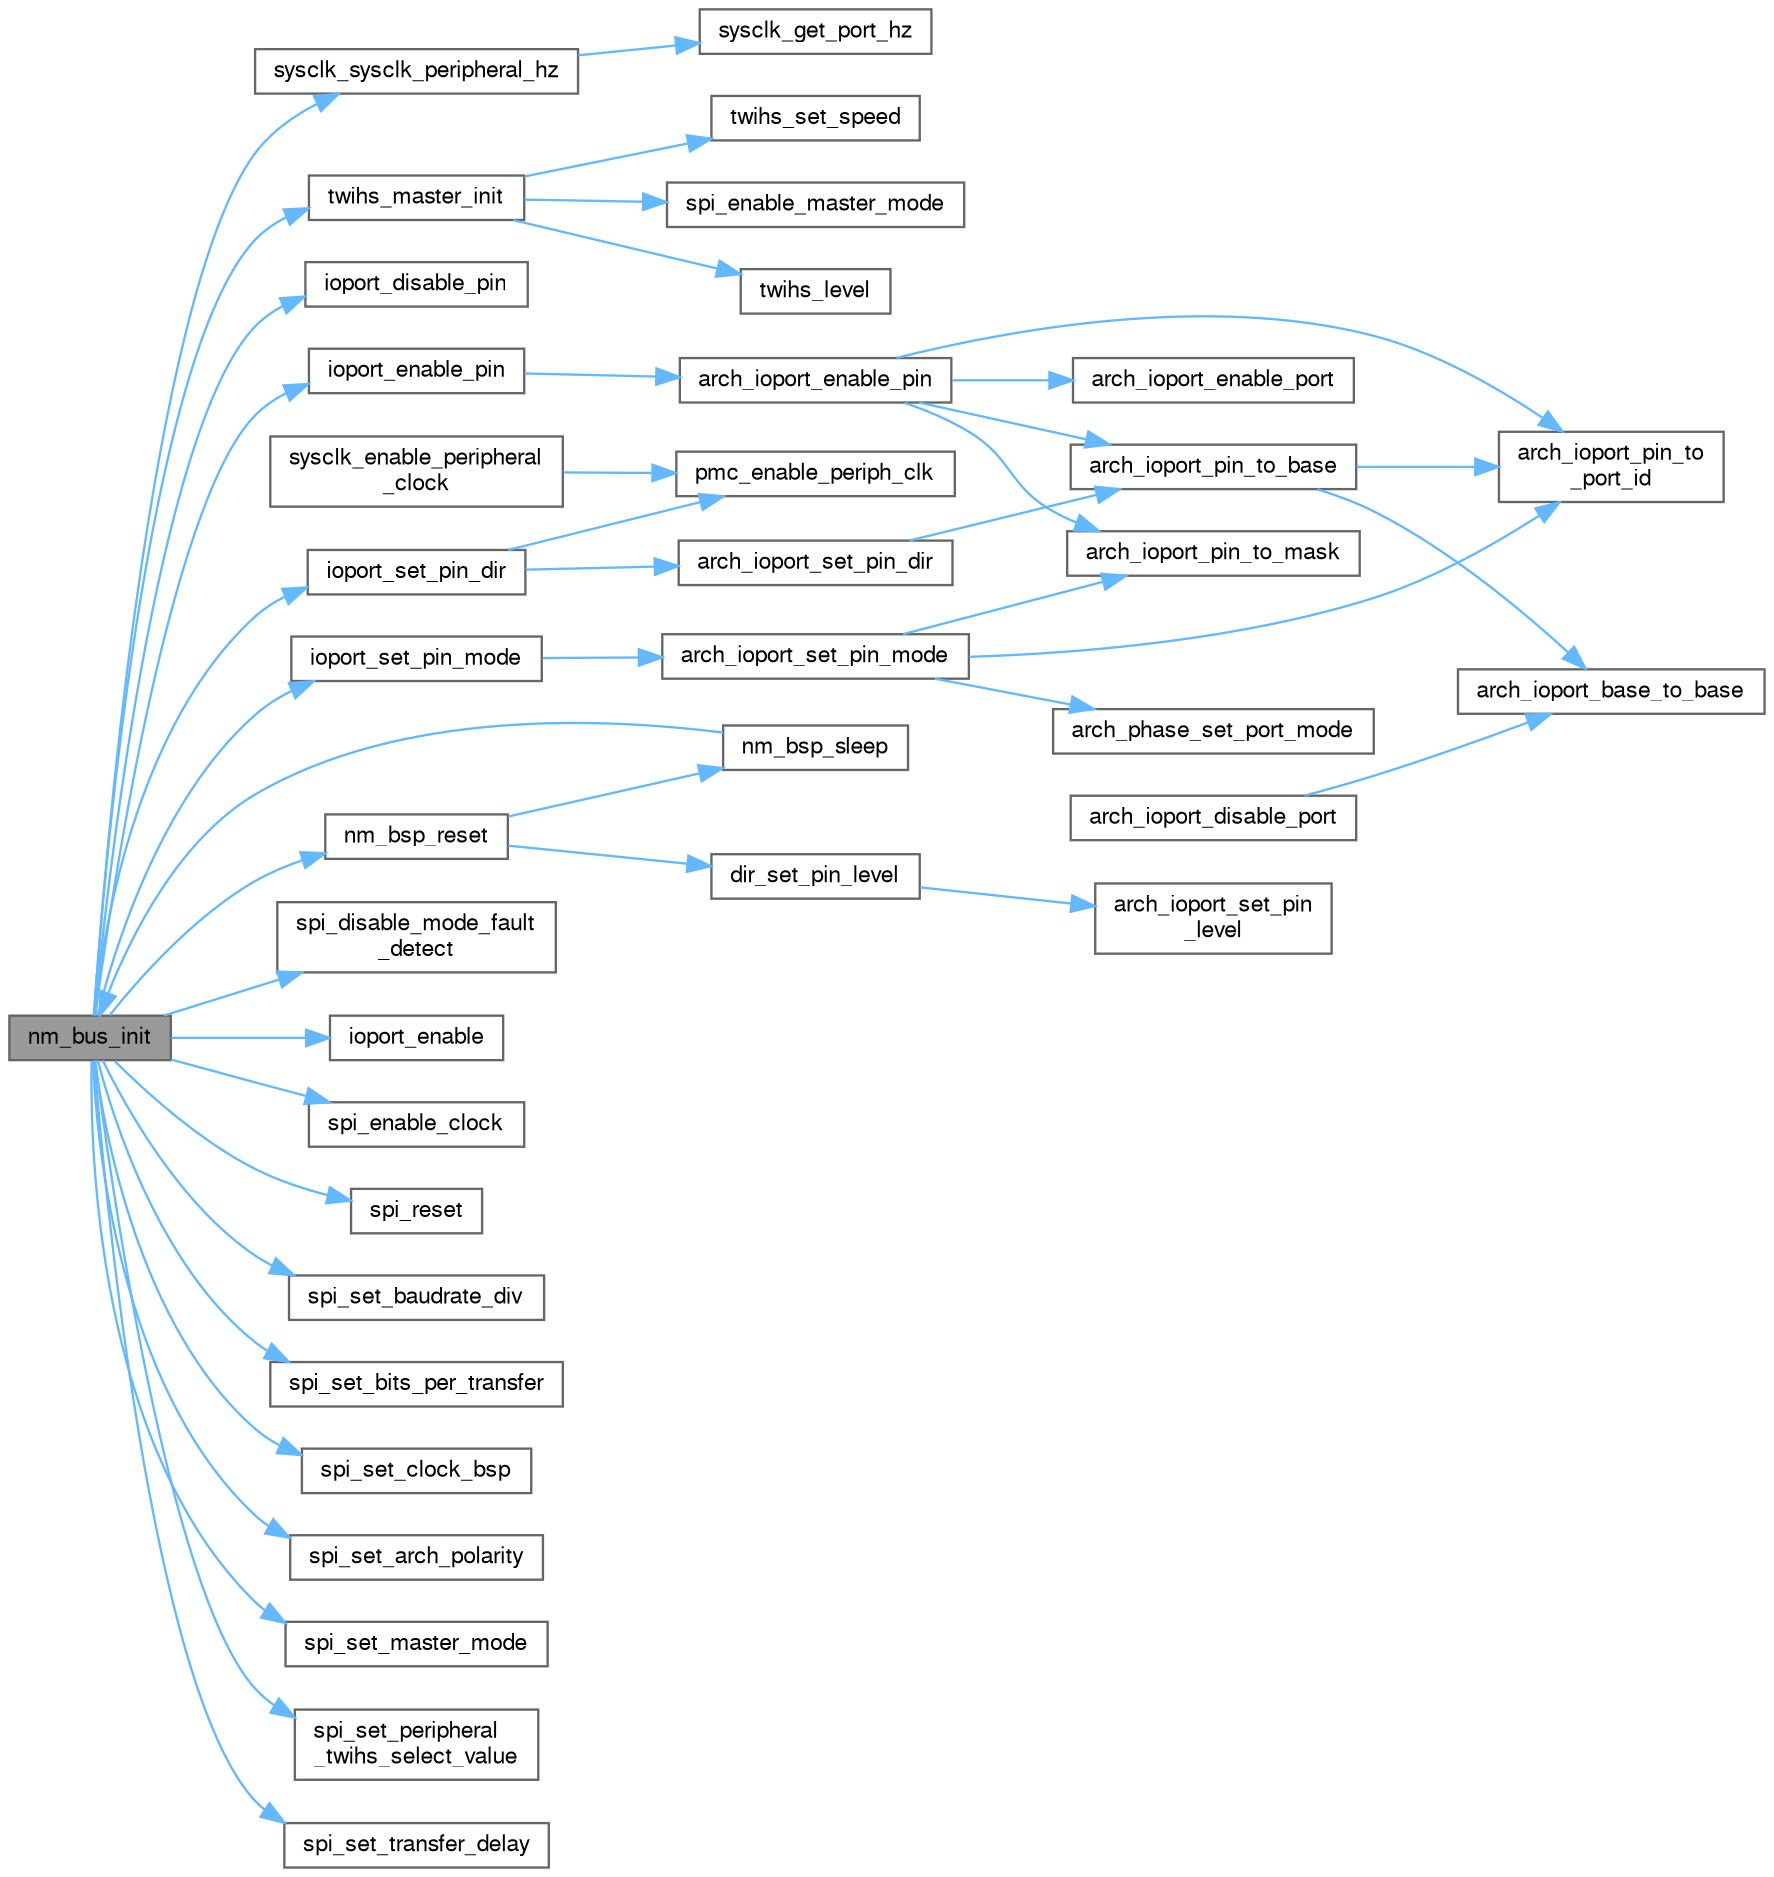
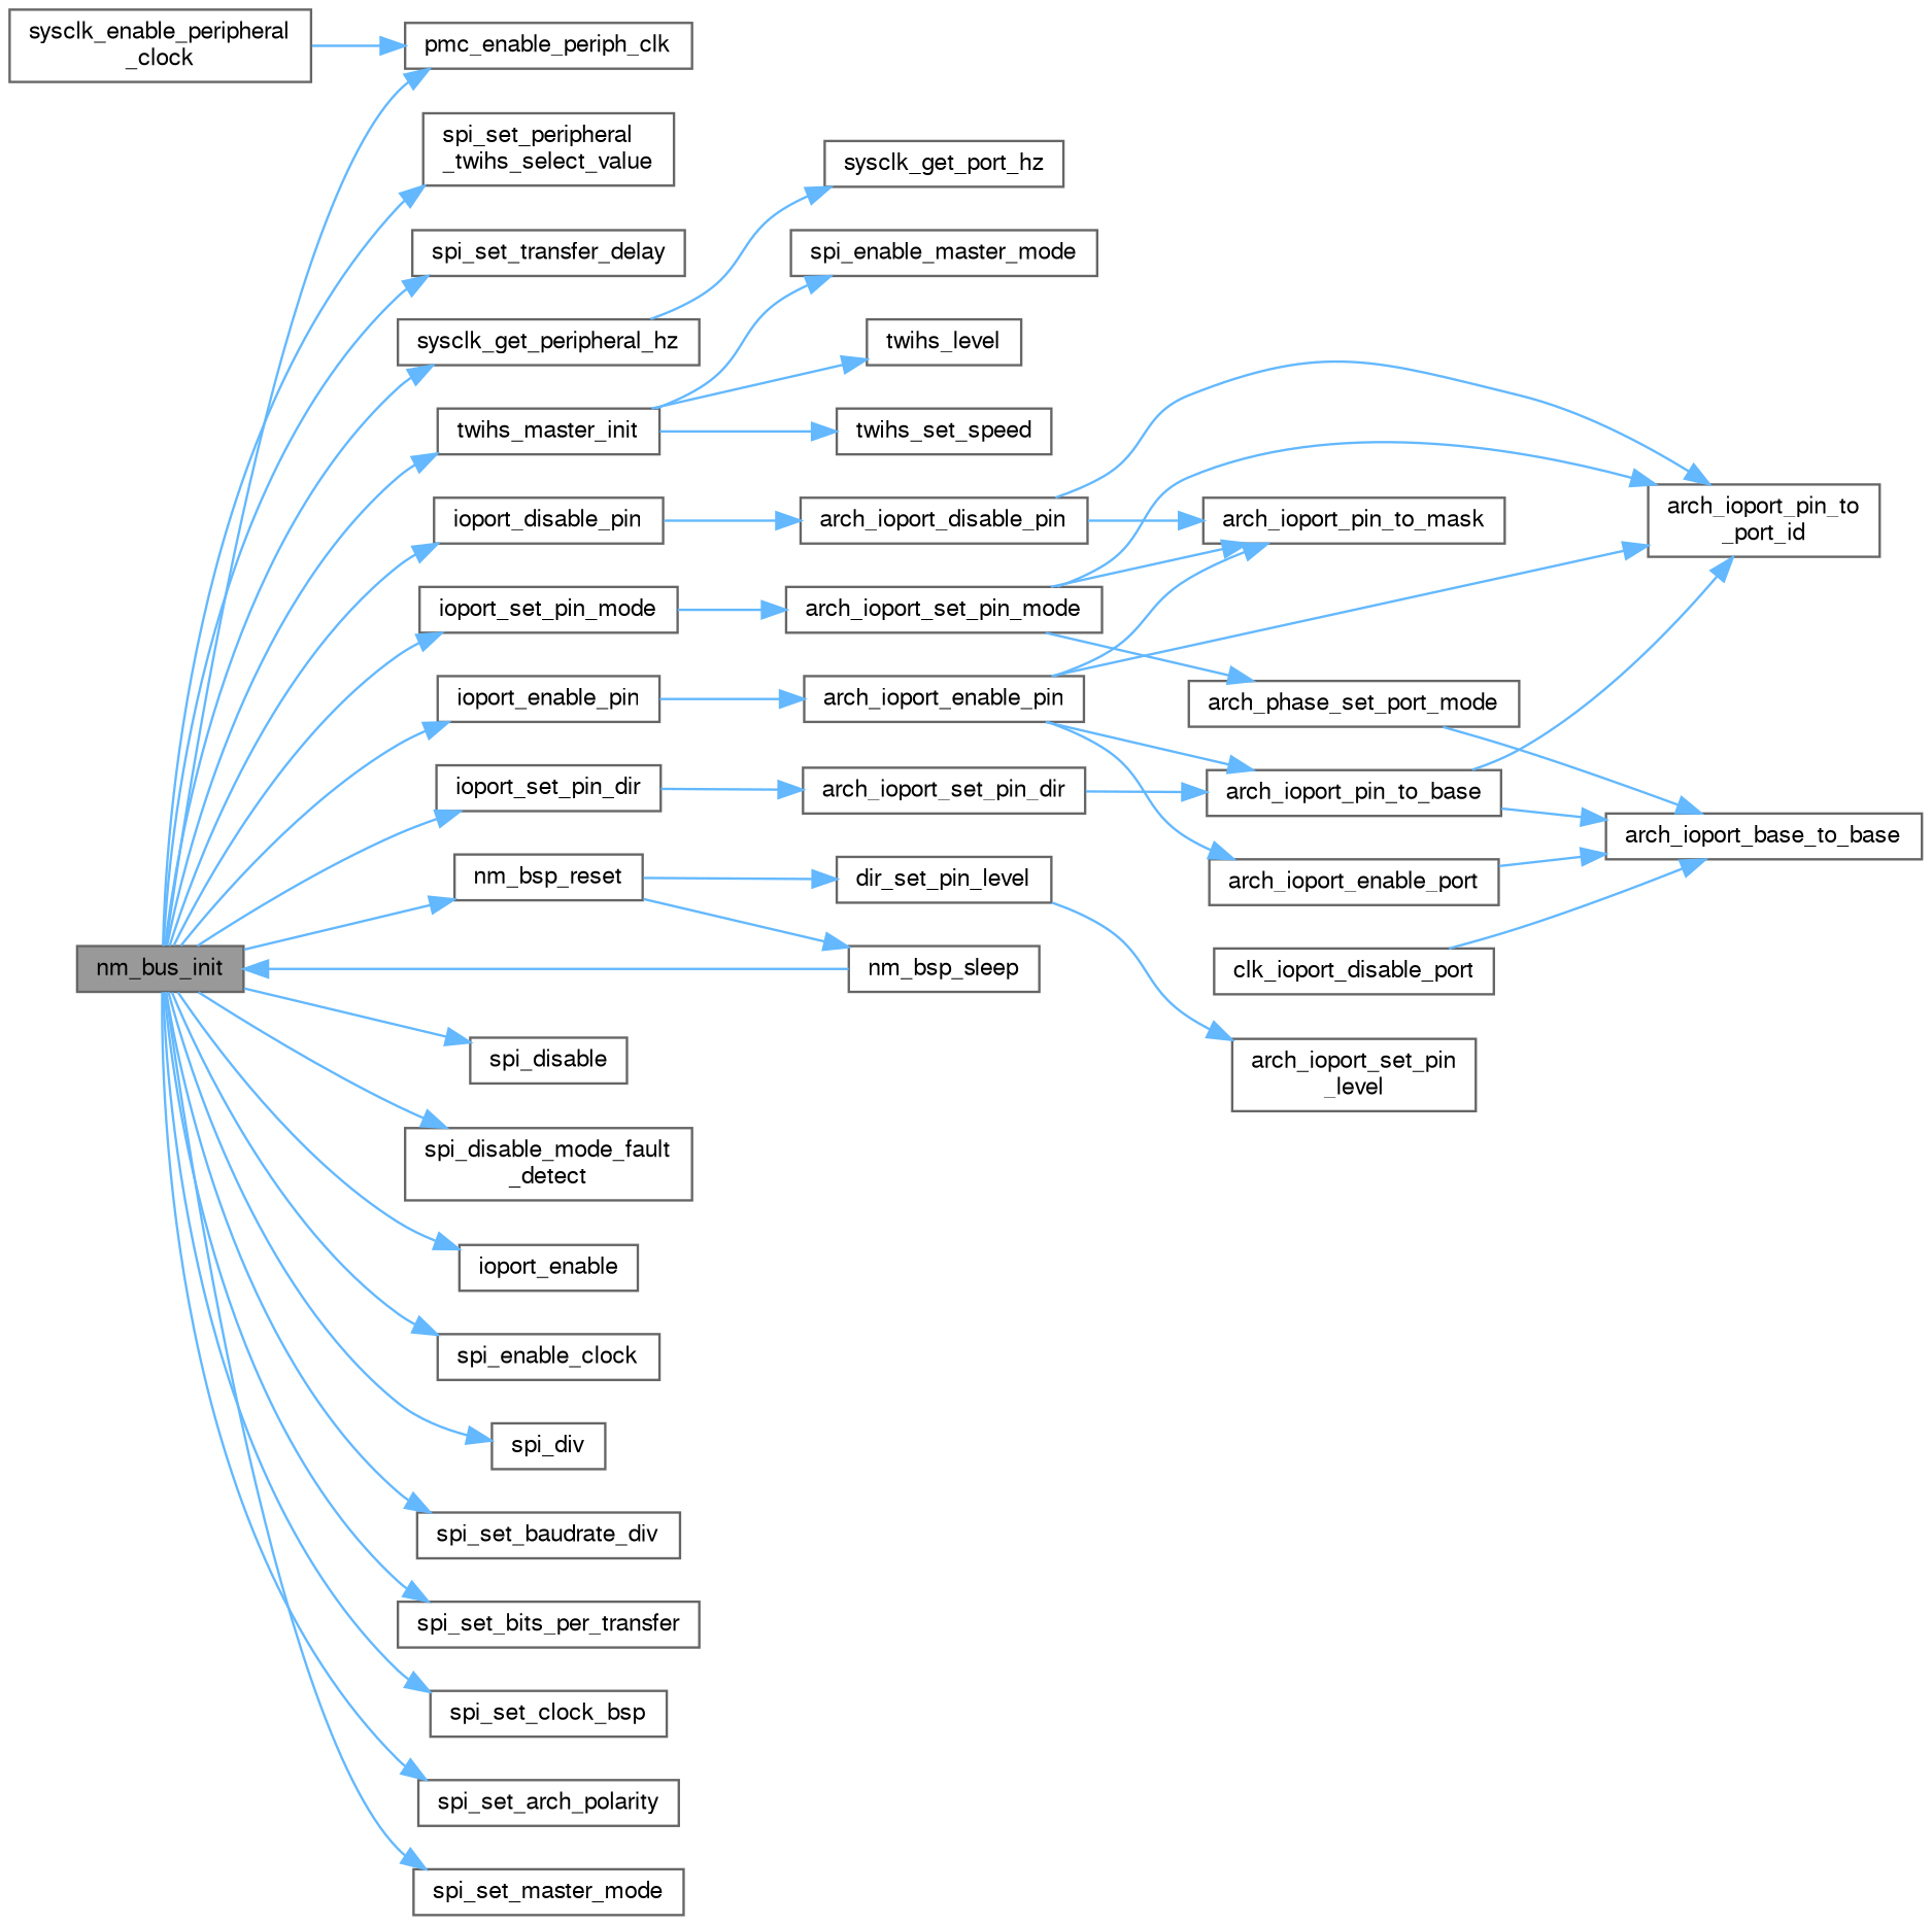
  digraph {
    rankdir=LR
    node [color=grey40 fillcolor=white fontname=FreeSans fontsize=10 shape=box style=filled]
    edge [color=steelblue1 fontname=FreeSans fontsize=10 labelfontname=FreeSans labelfontsize=10 style=solid]
    n1 [color=gray40 fillcolor=grey60 fontcolor=black height=0.2 label=nm_bus_init width=0.4]
    n2 [height=0.2 label=ioport_disable_pin width=0.4]
    n3 [height=0.2 label=ioport_enable_pin width=0.4]
    n4 [height=0.2 label=ioport_set_pin_dir width=0.4]
    n5 [height=0.2 label=ioport_set_pin_mode width=0.4]
    n6 [height=0.2 label=nm_bsp_reset width=0.4]
    n7 [height=0.2 label=pmc_enable_periph_clk width=0.4]
+   n8 [height=0.2 label=spi_disable width=0.4]
    n9 [height=0.2 label="spi_disable_mode_fault\l_detect" width=0.4]
    n10 [height=0.2 label=ioport_enable width=0.4]
    n11 [height=0.2 label=spi_enable_clock width=0.4]
-   n12 [height=0.2 label=spi_reset width=0.4]
+   n12 [height=0.2 label=spi_div width=0.4]
    n13 [height=0.2 label=spi_set_baudrate_div width=0.4]
    n14 [height=0.2 label=spi_set_bits_per_transfer width=0.4]
    n15 [height=0.2 label=spi_set_clock_bsp width=0.4]
    n16 [height=0.2 label=spi_set_arch_polarity width=0.4]
    n17 [height=0.2 label=spi_set_master_mode width=0.4]
    n18 [height=0.2 label="spi_set_peripheral\l_twihs_select_value" width=0.4]
    n19 [height=0.2 label=spi_set_transfer_delay width=0.4]
-   n20 [height=0.2 label=sysclk_sysclk_peripheral_hz width=0.4]
+   n20 [height=0.2 label=sysclk_get_peripheral_hz width=0.4]
    n21 [height=0.2 label=twihs_master_init width=0.4]
+   n22 [height=0.2 label=arch_ioport_disable_pin width=0.4]
    n23 [height=0.2 label=arch_ioport_enable_pin width=0.4]
    n24 [height=0.2 label=arch_ioport_set_pin_dir width=0.4]
    n25 [height=0.2 label=arch_ioport_set_pin_mode width=0.4]
    n26 [height=0.2 label=nm_bsp_sleep width=0.4]
    n27 [height=0.2 label=dir_set_pin_level width=0.4]
    n28 [height=0.2 label=sysclk_get_port_hz width=0.4]
    n29 [height=0.2 label=spi_enable_master_mode width=0.4]
    n30 [height=0.2 label=twihs_level width=0.4]
    n31 [height=0.2 label=twihs_set_speed width=0.4]
    n32 [height=0.2 label=arch_ioport_pin_to_mask width=0.4]
    n33 [height=0.2 label="arch_ioport_pin_to\l_port_id" width=0.4]
-   n34 [height=0.2 label=arch_ioport_disable_port width=0.4]
+   n34 [height=0.2 label=clk_ioport_disable_port width=0.4]
    n35 [height=0.2 label=arch_ioport_base_to_base width=0.4]
    n36 [height=0.2 label=arch_ioport_enable_port width=0.4]
    n37 [height=0.2 label=arch_ioport_pin_to_base width=0.4]
    n38 [height=0.2 label=arch_phase_set_port_mode width=0.4]
    n39 [height=0.2 label="arch_ioport_set_pin\l_level" width=0.4]
    n40 [height=0.2 label="sysclk_enable_peripheral\l_clock" width=0.4]
    n1 -> n2
    n1 -> n3
    n1 -> n4
    n1 -> n5
    n1 -> n6
-   n4 -> n7
+   n1 -> n7
+   n1 -> n8
    n1 -> n9
    n1 -> n10
    n1 -> n11
    n1 -> n12
    n1 -> n13
    n1 -> n14
    n1 -> n15
    n1 -> n16
    n1 -> n17
    n1 -> n18
    n1 -> n19
    n1 -> n20
    n1 -> n21
+   n2 -> n22
    n3 -> n23
    n4 -> n24
    n5 -> n25
    n6 -> n26
    n6 -> n27
    n20 -> n28
    n21 -> n29
    n21 -> n30
    n21 -> n31
+   n22 -> n32
+   n22 -> n33
    n23 -> n32
    n23 -> n33
    n23 -> n36
    n23 -> n37
    n24 -> n37
    n25 -> n32
    n25 -> n33
    n25 -> n38
    n26 -> n1
    n27 -> n39
    n34 -> n35
+   n36 -> n35
    n37 -> n33
    n37 -> n35
+   n38 -> n35
    n40 -> n7
  }
